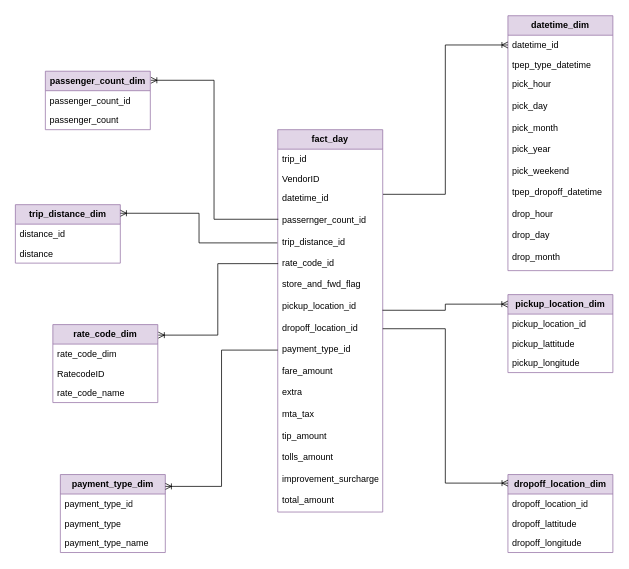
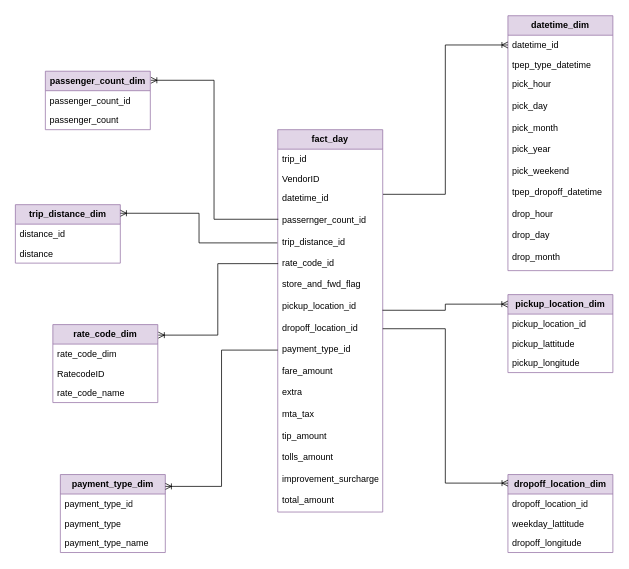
  <mxCell id="0" />
  <mxCell id="1" parent="0" />
  <mxCell id="2" value="&lt;b&gt;passenger_count_dim&lt;/b&gt;" style="swimlane;fontStyle=0;childLayout=stackLayout;horizontal=1;startSize=26;fillColor=#e1d5e7;horizontalStack=0;resizeParent=1;resizeParentMax=0;resizeLast=0;collapsible=1;marginBottom=0;whiteSpace=wrap;html=1;strokeColor=#9673a6;" vertex="1" parent="1"><mxGeometry x="60" y="94" width="140" height="78" as="geometry" /></mxCell>
  <mxCell id="3" value="passenger_count_id" style="text;strokeColor=none;fillColor=none;align=left;verticalAlign=top;spacingLeft=4;spacingRight=4;overflow=hidden;rotatable=0;points=[[0,0.5],[1,0.5]];portConstraint=eastwest;whiteSpace=wrap;html=1;" vertex="1" parent="2"><mxGeometry y="26" width="140" height="26" as="geometry" /></mxCell>
  <mxCell id="4" value="passenger_count" style="text;strokeColor=none;fillColor=none;align=left;verticalAlign=top;spacingLeft=4;spacingRight=4;overflow=hidden;rotatable=0;points=[[0,0.5],[1,0.5]];portConstraint=eastwest;whiteSpace=wrap;html=1;" vertex="1" parent="2"><mxGeometry y="52" width="140" height="26" as="geometry" /></mxCell>
  <mxCell id="5" value="&lt;b&gt;trip_distance_dim&lt;/b&gt;" style="swimlane;fontStyle=0;childLayout=stackLayout;horizontal=1;startSize=26;fillColor=#e1d5e7;horizontalStack=0;resizeParent=1;resizeParentMax=0;resizeLast=0;collapsible=1;marginBottom=0;whiteSpace=wrap;html=1;strokeColor=#9673a6;" vertex="1" parent="1"><mxGeometry x="20" y="272" width="140" height="78" as="geometry" /></mxCell>
  <mxCell id="6" value="distance_id" style="text;strokeColor=none;fillColor=none;align=left;verticalAlign=top;spacingLeft=4;spacingRight=4;overflow=hidden;rotatable=0;points=[[0,0.5],[1,0.5]];portConstraint=eastwest;whiteSpace=wrap;html=1;" vertex="1" parent="5"><mxGeometry y="26" width="140" height="26" as="geometry" /></mxCell>
  <mxCell id="7" value="distance" style="text;strokeColor=none;fillColor=none;align=left;verticalAlign=top;spacingLeft=4;spacingRight=4;overflow=hidden;rotatable=0;points=[[0,0.5],[1,0.5]];portConstraint=eastwest;whiteSpace=wrap;html=1;" vertex="1" parent="5"><mxGeometry y="52" width="140" height="26" as="geometry" /></mxCell>
  <mxCell id="8" value="&lt;b&gt;rate_code_dim&lt;/b&gt;" style="swimlane;fontStyle=0;childLayout=stackLayout;horizontal=1;startSize=26;fillColor=#e1d5e7;horizontalStack=0;resizeParent=1;resizeParentMax=0;resizeLast=0;collapsible=1;marginBottom=0;whiteSpace=wrap;html=1;strokeColor=#9673a6;" vertex="1" parent="1"><mxGeometry x="70" y="432" width="140" height="104" as="geometry" /></mxCell>
  <mxCell id="9" value="rate_code_dim" style="text;strokeColor=none;fillColor=none;align=left;verticalAlign=top;spacingLeft=4;spacingRight=4;overflow=hidden;rotatable=0;points=[[0,0.5],[1,0.5]];portConstraint=eastwest;whiteSpace=wrap;html=1;" vertex="1" parent="8"><mxGeometry y="26" width="140" height="26" as="geometry" /></mxCell>
  <mxCell id="10" value="RatecodeID" style="text;strokeColor=none;fillColor=none;align=left;verticalAlign=top;spacingLeft=4;spacingRight=4;overflow=hidden;rotatable=0;points=[[0,0.5],[1,0.5]];portConstraint=eastwest;whiteSpace=wrap;html=1;" vertex="1" parent="8"><mxGeometry y="52" width="140" height="26" as="geometry" /></mxCell>
  <mxCell id="11" value="rate_code_name" style="text;strokeColor=none;fillColor=none;align=left;verticalAlign=top;spacingLeft=4;spacingRight=4;overflow=hidden;rotatable=0;points=[[0,0.5],[1,0.5]];portConstraint=eastwest;whiteSpace=wrap;html=1;" vertex="1" parent="8"><mxGeometry y="78" width="140" height="26" as="geometry" /></mxCell>
  <mxCell id="12" value="&lt;b&gt;dropoff_location_dim&lt;/b&gt;" style="swimlane;fontStyle=0;childLayout=stackLayout;horizontal=1;startSize=26;fillColor=#e1d5e7;horizontalStack=0;resizeParent=1;resizeParentMax=0;resizeLast=0;collapsible=1;marginBottom=0;whiteSpace=wrap;html=1;strokeColor=#9673a6;" vertex="1" parent="1"><mxGeometry x="677" y="632" width="140" height="104" as="geometry" /></mxCell>
  <mxCell id="13" value="dropoff_location_id" style="text;strokeColor=none;fillColor=none;align=left;verticalAlign=top;spacingLeft=4;spacingRight=4;overflow=hidden;rotatable=0;points=[[0,0.5],[1,0.5]];portConstraint=eastwest;whiteSpace=wrap;html=1;" vertex="1" parent="12"><mxGeometry y="26" width="140" height="26" as="geometry" /></mxCell>
- <mxCell id="14" value="dropoff_lattitude" style="text;strokeColor=none;fillColor=none;align=left;verticalAlign=top;spacingLeft=4;spacingRight=4;overflow=hidden;rotatable=0;points=[[0,0.5],[1,0.5]];portConstraint=eastwest;whiteSpace=wrap;html=1;" vertex="1" parent="12"><mxGeometry y="52" width="140" height="26" as="geometry" /></mxCell>
+ <mxCell id="14" value="weekday_lattitude" style="text;strokeColor=none;fillColor=none;align=left;verticalAlign=top;spacingLeft=4;spacingRight=4;overflow=hidden;rotatable=0;points=[[0,0.5],[1,0.5]];portConstraint=eastwest;whiteSpace=wrap;html=1;" vertex="1" parent="12"><mxGeometry y="52" width="140" height="26" as="geometry" /></mxCell>
  <mxCell id="15" value="dropoff_longitude" style="text;strokeColor=none;fillColor=none;align=left;verticalAlign=top;spacingLeft=4;spacingRight=4;overflow=hidden;rotatable=0;points=[[0,0.5],[1,0.5]];portConstraint=eastwest;whiteSpace=wrap;html=1;" vertex="1" parent="12"><mxGeometry y="78" width="140" height="26" as="geometry" /></mxCell>
  <mxCell id="16" value="&lt;b&gt;pickup_location_dim&lt;/b&gt;" style="swimlane;fontStyle=0;childLayout=stackLayout;horizontal=1;startSize=26;fillColor=#e1d5e7;horizontalStack=0;resizeParent=1;resizeParentMax=0;resizeLast=0;collapsible=1;marginBottom=0;whiteSpace=wrap;html=1;strokeColor=#9673a6;" vertex="1" parent="1"><mxGeometry x="677" y="392" width="140" height="104" as="geometry"><mxRectangle x="230" y="720" width="150" height="30" as="alternateBounds" /></mxGeometry></mxCell>
  <mxCell id="17" value="pickup_location_id&lt;span style=&quot;white-space: pre;&quot;&gt;&#09;&lt;/span&gt;&lt;span style=&quot;white-space: pre;&quot;&gt;&#09;&lt;/span&gt;&lt;span style=&quot;white-space: pre;&quot;&gt;&#09;&lt;/span&gt;" style="text;strokeColor=none;fillColor=none;align=left;verticalAlign=top;spacingLeft=4;spacingRight=4;overflow=hidden;rotatable=0;points=[[0,0.5],[1,0.5]];portConstraint=eastwest;whiteSpace=wrap;html=1;" vertex="1" parent="16"><mxGeometry y="26" width="140" height="26" as="geometry" /></mxCell>
  <mxCell id="18" value="pickup_lattitude" style="text;strokeColor=none;fillColor=none;align=left;verticalAlign=top;spacingLeft=4;spacingRight=4;overflow=hidden;rotatable=0;points=[[0,0.5],[1,0.5]];portConstraint=eastwest;whiteSpace=wrap;html=1;" vertex="1" parent="16"><mxGeometry y="52" width="140" height="26" as="geometry" /></mxCell>
  <mxCell id="19" value="pickup_longitude" style="text;strokeColor=none;fillColor=none;align=left;verticalAlign=top;spacingLeft=4;spacingRight=4;overflow=hidden;rotatable=0;points=[[0,0.5],[1,0.5]];portConstraint=eastwest;whiteSpace=wrap;html=1;" vertex="1" parent="16"><mxGeometry y="78" width="140" height="26" as="geometry" /></mxCell>
  <mxCell id="20" value="&lt;b&gt;datetime_dim&lt;/b&gt;" style="swimlane;fontStyle=0;childLayout=stackLayout;horizontal=1;startSize=26;fillColor=#e1d5e7;horizontalStack=0;resizeParent=1;resizeParentMax=0;resizeLast=0;collapsible=1;marginBottom=0;whiteSpace=wrap;html=1;strokeColor=#9673a6;" vertex="1" parent="1"><mxGeometry x="677" y="20" width="140" height="340" as="geometry" /></mxCell>
  <mxCell id="21" value="datetime_id" style="text;strokeColor=none;fillColor=none;align=left;verticalAlign=top;spacingLeft=4;spacingRight=4;overflow=hidden;rotatable=0;points=[[0,0.5],[1,0.5]];portConstraint=eastwest;whiteSpace=wrap;html=1;" vertex="1" parent="20"><mxGeometry y="26" width="140" height="26" as="geometry" /></mxCell>
  <mxCell id="22" value="tpep_type_datetime" style="text;strokeColor=none;fillColor=none;align=left;verticalAlign=top;spacingLeft=4;spacingRight=4;overflow=hidden;rotatable=0;points=[[0,0.5],[1,0.5]];portConstraint=eastwest;whiteSpace=wrap;html=1;" vertex="1" parent="20"><mxGeometry y="52" width="140" height="26" as="geometry" /></mxCell>
  <mxCell id="23" value="pick_hour&lt;br&gt;&lt;br&gt;pick_day&lt;br&gt;&lt;br&gt;pick_month&lt;br&gt;&lt;br&gt;pick_year&lt;br&gt;&lt;br&gt;pick_weekend&lt;br&gt;&lt;br&gt;tpep_dropoff_datetime&lt;br&gt;&lt;br&gt;drop_hour&lt;br&gt;&lt;br&gt;drop_day&lt;br&gt;&lt;br&gt;drop_month&lt;br&gt;&lt;br&gt;drop_year&lt;br&gt;&lt;br&gt;drop_weekday" style="text;strokeColor=none;fillColor=none;align=left;verticalAlign=top;spacingLeft=4;spacingRight=4;overflow=hidden;rotatable=0;points=[[0,0.5,0,0,0],[1,0.5,0,0,0]];portConstraint=eastwest;whiteSpace=wrap;html=1;" vertex="1" parent="20"><mxGeometry y="78" width="140" height="262" as="geometry" /></mxCell>
  <mxCell id="24" value="&lt;b&gt;fact_day&lt;/b&gt;" style="swimlane;fontStyle=0;childLayout=stackLayout;horizontal=1;startSize=26;fillColor=#e1d5e7;horizontalStack=0;resizeParent=1;resizeParentMax=0;resizeLast=0;collapsible=1;marginBottom=0;whiteSpace=wrap;html=1;strokeColor=#9673a6;rounded=0;" vertex="1" parent="1"><mxGeometry x="370" y="172" width="140" height="510" as="geometry" /></mxCell>
  <mxCell id="25" value="trip_id" style="text;strokeColor=none;fillColor=none;align=left;verticalAlign=top;spacingLeft=4;spacingRight=4;overflow=hidden;rotatable=0;points=[[0,0.5],[1,0.5]];portConstraint=eastwest;whiteSpace=wrap;html=1;" vertex="1" parent="24"><mxGeometry y="26" width="140" height="26" as="geometry" /></mxCell>
  <mxCell id="26" value="VendorID" style="text;strokeColor=none;fillColor=none;align=left;verticalAlign=top;spacingLeft=4;spacingRight=4;overflow=hidden;rotatable=0;points=[[0,0.5],[1,0.5]];portConstraint=eastwest;whiteSpace=wrap;html=1;" vertex="1" parent="24"><mxGeometry y="52" width="140" height="26" as="geometry" /></mxCell>
  <mxCell id="27" value="datetime_id&lt;br&gt;&lt;br&gt;passernger_count_id&lt;br&gt;&lt;br&gt;trip_distance_id&lt;br&gt;&lt;br&gt;rate_code_id&lt;br&gt;&lt;br&gt;store_and_fwd_flag&lt;br&gt;&lt;br&gt;pickup_location_id&lt;br&gt;&lt;br&gt;dropoff_location_id&lt;br style=&quot;border-color: var(--border-color);&quot;&gt;&lt;br&gt;payment_type_id&lt;br&gt;&lt;br&gt;fare_amount&lt;br&gt;&lt;br&gt;extra&lt;br&gt;&lt;br&gt;mta_tax&lt;br&gt;&lt;br&gt;tip_amount&lt;br&gt;&lt;br&gt;tolls_amount&lt;br&gt;&lt;br&gt;improvement_surcharge&lt;br&gt;&lt;br&gt;total_amount" style="text;strokeColor=none;fillColor=none;align=left;verticalAlign=top;spacingLeft=4;spacingRight=4;overflow=hidden;rotatable=0;points=[[0,0.5,0,0,0],[1,0.5,0,0,0]];portConstraint=eastwest;whiteSpace=wrap;html=1;rounded=0;" vertex="1" parent="24"><mxGeometry y="78" width="140" height="432" as="geometry" /></mxCell>
  <mxCell id="28" value="&lt;b&gt;payment_type_dim&lt;/b&gt;" style="swimlane;fontStyle=0;childLayout=stackLayout;horizontal=1;startSize=26;fillColor=#e1d5e7;horizontalStack=0;resizeParent=1;resizeParentMax=0;resizeLast=0;collapsible=1;marginBottom=0;whiteSpace=wrap;html=1;strokeColor=#9673a6;" vertex="1" parent="1"><mxGeometry x="80" y="632" width="140" height="104" as="geometry" /></mxCell>
  <mxCell id="29" value="payment_type_id" style="text;strokeColor=none;fillColor=none;align=left;verticalAlign=top;spacingLeft=4;spacingRight=4;overflow=hidden;rotatable=0;points=[[0,0.5],[1,0.5]];portConstraint=eastwest;whiteSpace=wrap;html=1;" vertex="1" parent="28"><mxGeometry y="26" width="140" height="26" as="geometry" /></mxCell>
  <mxCell id="30" value="payment_type" style="text;strokeColor=none;fillColor=none;align=left;verticalAlign=top;spacingLeft=4;spacingRight=4;overflow=hidden;rotatable=0;points=[[0,0.5],[1,0.5]];portConstraint=eastwest;whiteSpace=wrap;html=1;" vertex="1" parent="28"><mxGeometry y="52" width="140" height="26" as="geometry" /></mxCell>
  <mxCell id="31" value="payment_type_name" style="text;strokeColor=none;fillColor=none;align=left;verticalAlign=top;spacingLeft=4;spacingRight=4;overflow=hidden;rotatable=0;points=[[0,0.5],[1,0.5]];portConstraint=eastwest;whiteSpace=wrap;html=1;" vertex="1" parent="28"><mxGeometry y="78" width="140" height="26" as="geometry" /></mxCell>
  <mxCell id="32" value="" style="edgeStyle=orthogonalEdgeStyle;fontSize=12;html=1;endArrow=ERoneToMany;rounded=0;exitX=0.998;exitY=0.377;exitDx=0;exitDy=0;exitPerimeter=0;entryX=-0.001;entryY=0.122;entryDx=0;entryDy=0;entryPerimeter=0;" edge="1" parent="1" source="27" target="16"><mxGeometry width="100" height="100" relative="1" as="geometry"><mxPoint x="920" y="562" as="sourcePoint" /><mxPoint x="1020" y="462" as="targetPoint" /></mxGeometry></mxCell>
  <mxCell id="33" value="" style="edgeStyle=orthogonalEdgeStyle;fontSize=12;html=1;endArrow=ERoneToMany;rounded=0;exitX=1.003;exitY=0.019;exitDx=0;exitDy=0;exitPerimeter=0;" edge="1" parent="1" source="27" target="21"><mxGeometry width="100" height="100" relative="1" as="geometry"><mxPoint x="500" y="261" as="sourcePoint" /><mxPoint x="600" y="161" as="targetPoint" /></mxGeometry></mxCell>
  <mxCell id="34" value="" style="edgeStyle=orthogonalEdgeStyle;fontSize=12;html=1;endArrow=ERoneToMany;rounded=0;exitX=1;exitY=0.434;exitDx=0;exitDy=0;exitPerimeter=0;entryX=0.001;entryY=0.11;entryDx=0;entryDy=0;entryPerimeter=0;" edge="1" parent="1" source="27" target="12"><mxGeometry width="100" height="100" relative="1" as="geometry"><mxPoint x="550" y="452" as="sourcePoint" /><mxPoint x="650" y="352" as="targetPoint" /></mxGeometry></mxCell>
  <mxCell id="35" value="" style="edgeStyle=orthogonalEdgeStyle;fontSize=12;html=1;endArrow=ERoneToMany;rounded=0;entryX=1.005;entryY=0.155;entryDx=0;entryDy=0;entryPerimeter=0;exitX=0.005;exitY=0.096;exitDx=0;exitDy=0;exitPerimeter=0;" edge="1" parent="1" source="27" target="2"><mxGeometry width="100" height="100" relative="1" as="geometry"><mxPoint x="300" y="242" as="sourcePoint" /><mxPoint x="270" y="52" as="targetPoint" /></mxGeometry></mxCell>
  <mxCell id="36" value="" style="edgeStyle=orthogonalEdgeStyle;fontSize=12;html=1;endArrow=ERoneToMany;rounded=0;entryX=1.005;entryY=0.135;entryDx=0;entryDy=0;entryPerimeter=0;exitX=0.004;exitY=0.233;exitDx=0;exitDy=0;exitPerimeter=0;" edge="1" parent="1" source="27" target="8"><mxGeometry width="100" height="100" relative="1" as="geometry"><mxPoint x="264" y="872" as="sourcePoint" /><mxPoint x="364" y="772" as="targetPoint" /></mxGeometry></mxCell>
  <mxCell id="37" value="" style="edgeStyle=orthogonalEdgeStyle;fontSize=12;html=1;endArrow=ERoneToMany;rounded=0;exitX=0;exitY=0.5;exitDx=0;exitDy=0;exitPerimeter=0;entryX=1.001;entryY=0.152;entryDx=0;entryDy=0;entryPerimeter=0;" edge="1" parent="1" source="27" target="28"><mxGeometry width="100" height="100" relative="1" as="geometry"><mxPoint x="150" y="792" as="sourcePoint" /><mxPoint x="250" y="932" as="targetPoint" /></mxGeometry></mxCell>
  <mxCell id="38" value="" style="edgeStyle=orthogonalEdgeStyle;fontSize=12;html=1;endArrow=ERoneToMany;rounded=0;entryX=1.001;entryY=0.147;entryDx=0;entryDy=0;entryPerimeter=0;exitX=-0.004;exitY=0.169;exitDx=0;exitDy=0;exitPerimeter=0;" edge="1" parent="1" source="27" target="5"><mxGeometry width="100" height="100" relative="1" as="geometry"><mxPoint x="220" y="632" as="sourcePoint" /><mxPoint x="320" y="532" as="targetPoint" /></mxGeometry></mxCell>
